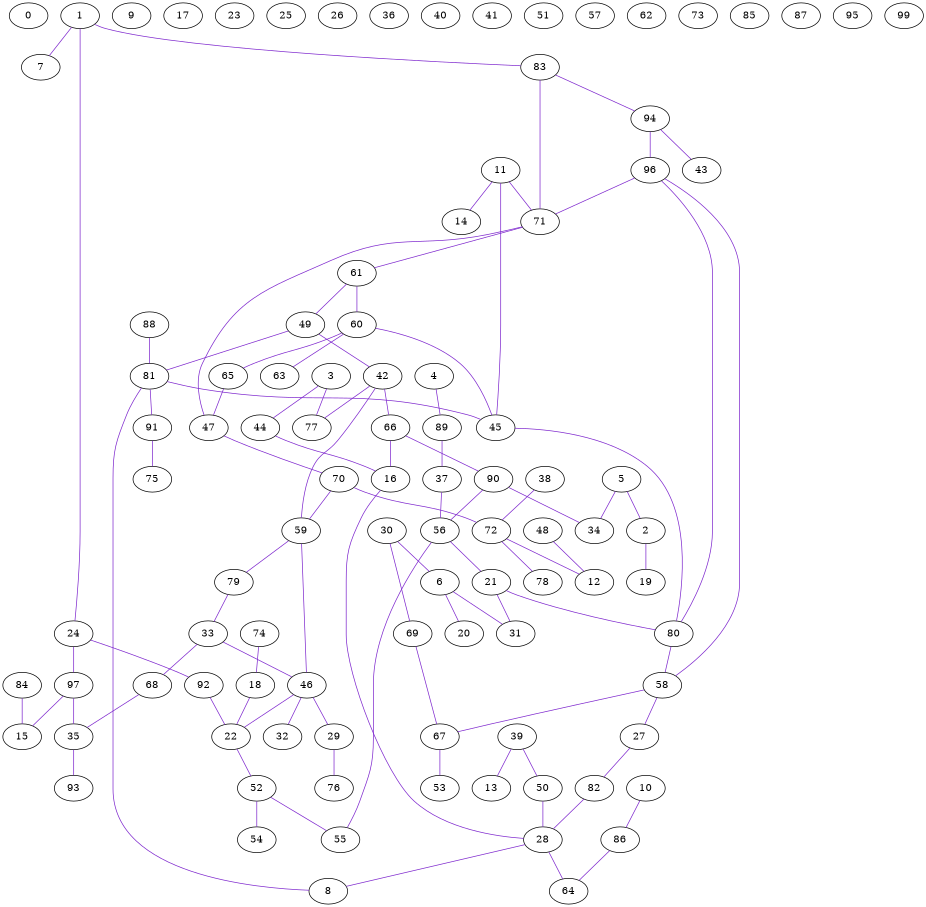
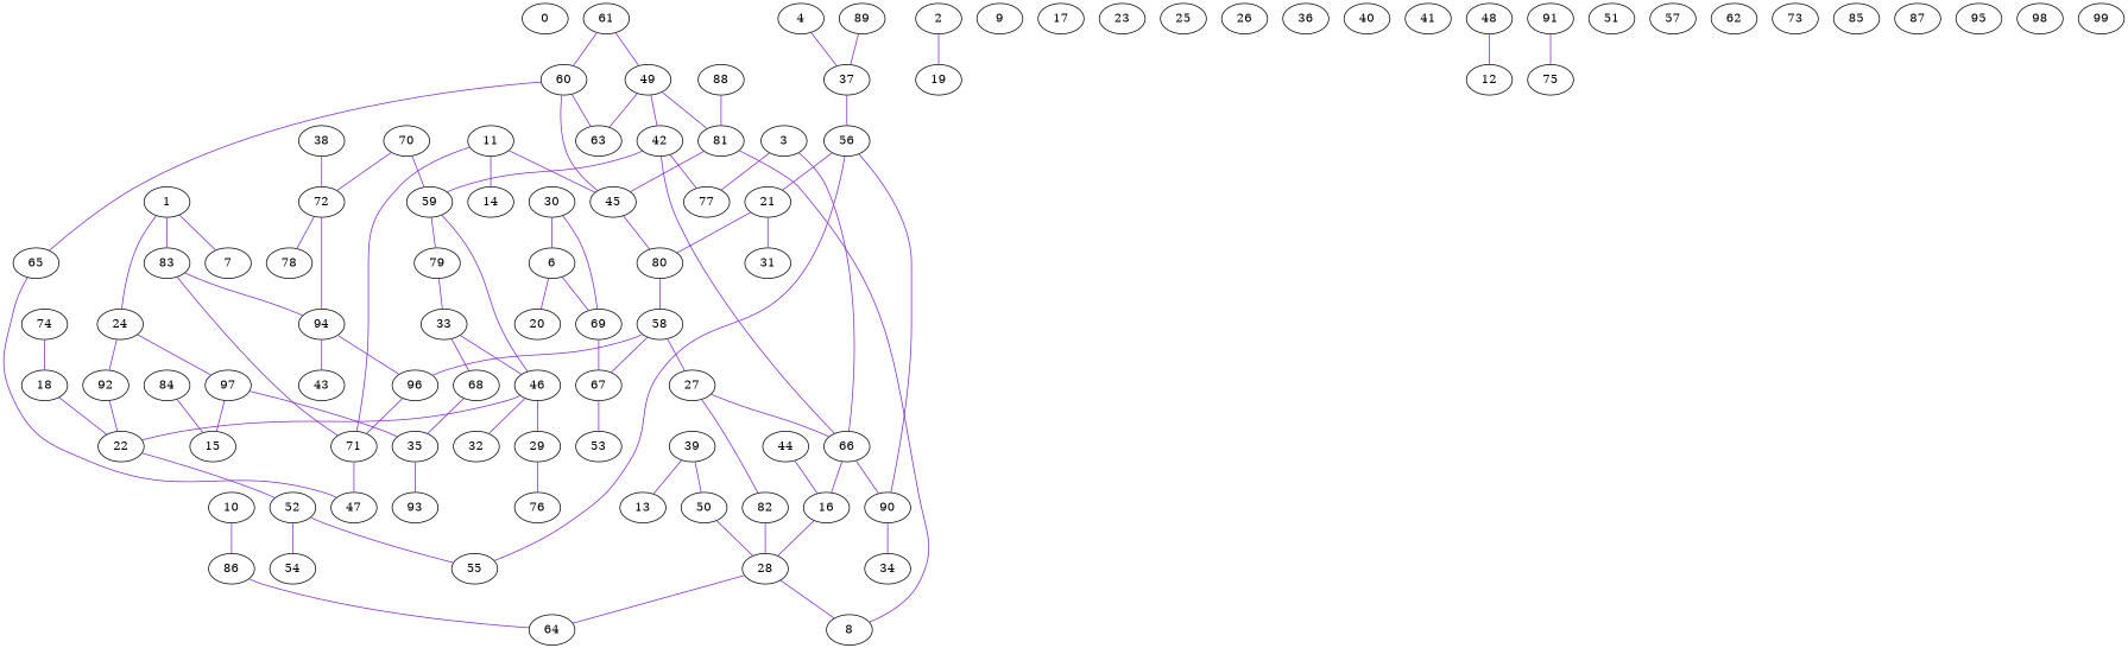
  digraph {
    edge [color=purple3 dir=none]
    0
    1
    7
    24
    83
    92
    97
    2
    19
    3
    66
    77
    16
    90
    4
    37
    56
-   5
    34
    6
    20
    31
    9
    10
    86
    64
    11
    14
    45
    71
    80
    47
    61
    28
    8
    17
    18
    22
    52
    21
    58
    54
    55
    23
    94
    35
    15
    25
    26
    27
    82
    29
    76
    30
    69
    67
    33
    46
    68
    32
    93
    36
    38
    72
    78
    39
    13
    50
    40
    41
    42
    59
    79
    44
    70
    48
    12
    49
    63
    81
    91
    51
    57
    96
    53
    60
    65
    62
    43
    73
    74
    75
    84
    85
    87
    88
    89
    95
+   98
    99
    1 -> 7
    1 -> 24
    1 -> 83
    24 -> 92
    24 -> 97
    83 -> 94
    92 -> 22
    97 -> 35
    97 -> 15
    2 -> 19
-   3 -> 44
+   3 -> 66
    3 -> 77
    66 -> 16
    66 -> 90
    16 -> 28
    90 -> 56
    90 -> 34
-   4 -> 89
+   4 -> 37
    37 -> 56
    56 -> 21
    56 -> 55
-   5 -> 2
-   5 -> 34
    6 -> 20
-   6 -> 31
+   6 -> 69
    10 -> 86
    86 -> 64
    11 -> 14
    11 -> 45
    11 -> 71
    45 -> 80
    71 -> 83
    71 -> 47
-   71 -> 61
    80 -> 58
-   47 -> 70
    61 -> 49
    61 -> 60
    28 -> 64
    28 -> 8
    18 -> 22
    22 -> 52
    52 -> 54
    52 -> 55
    21 -> 31
    21 -> 80
    58 -> 27
    58 -> 67
    58 -> 96
    94 -> 96
    94 -> 43
    35 -> 93
+   27 -> 66
    27 -> 82
    82 -> 28
    29 -> 76
    30 -> 6
    30 -> 69
    69 -> 67
    67 -> 53
    33 -> 46
    33 -> 68
    46 -> 22
    46 -> 29
    46 -> 32
    68 -> 35
    38 -> 72
-   72 -> 12
+   72 -> 94
    72 -> 78
    39 -> 13
    39 -> 50
    50 -> 28
    42 -> 66
    42 -> 77
    42 -> 59
    59 -> 46
    59 -> 79
    79 -> 33
    44 -> 16
    70 -> 72
    70 -> 59
    48 -> 12
    49 -> 42
+   49 -> 63
    49 -> 81
    81 -> 45
    81 -> 8
-   81 -> 91
    91 -> 75
    96 -> 71
-   96 -> 80
    60 -> 45
    60 -> 63
    60 -> 65
    65 -> 47
    74 -> 18
    84 -> 15
    88 -> 81
    89 -> 37
  }
